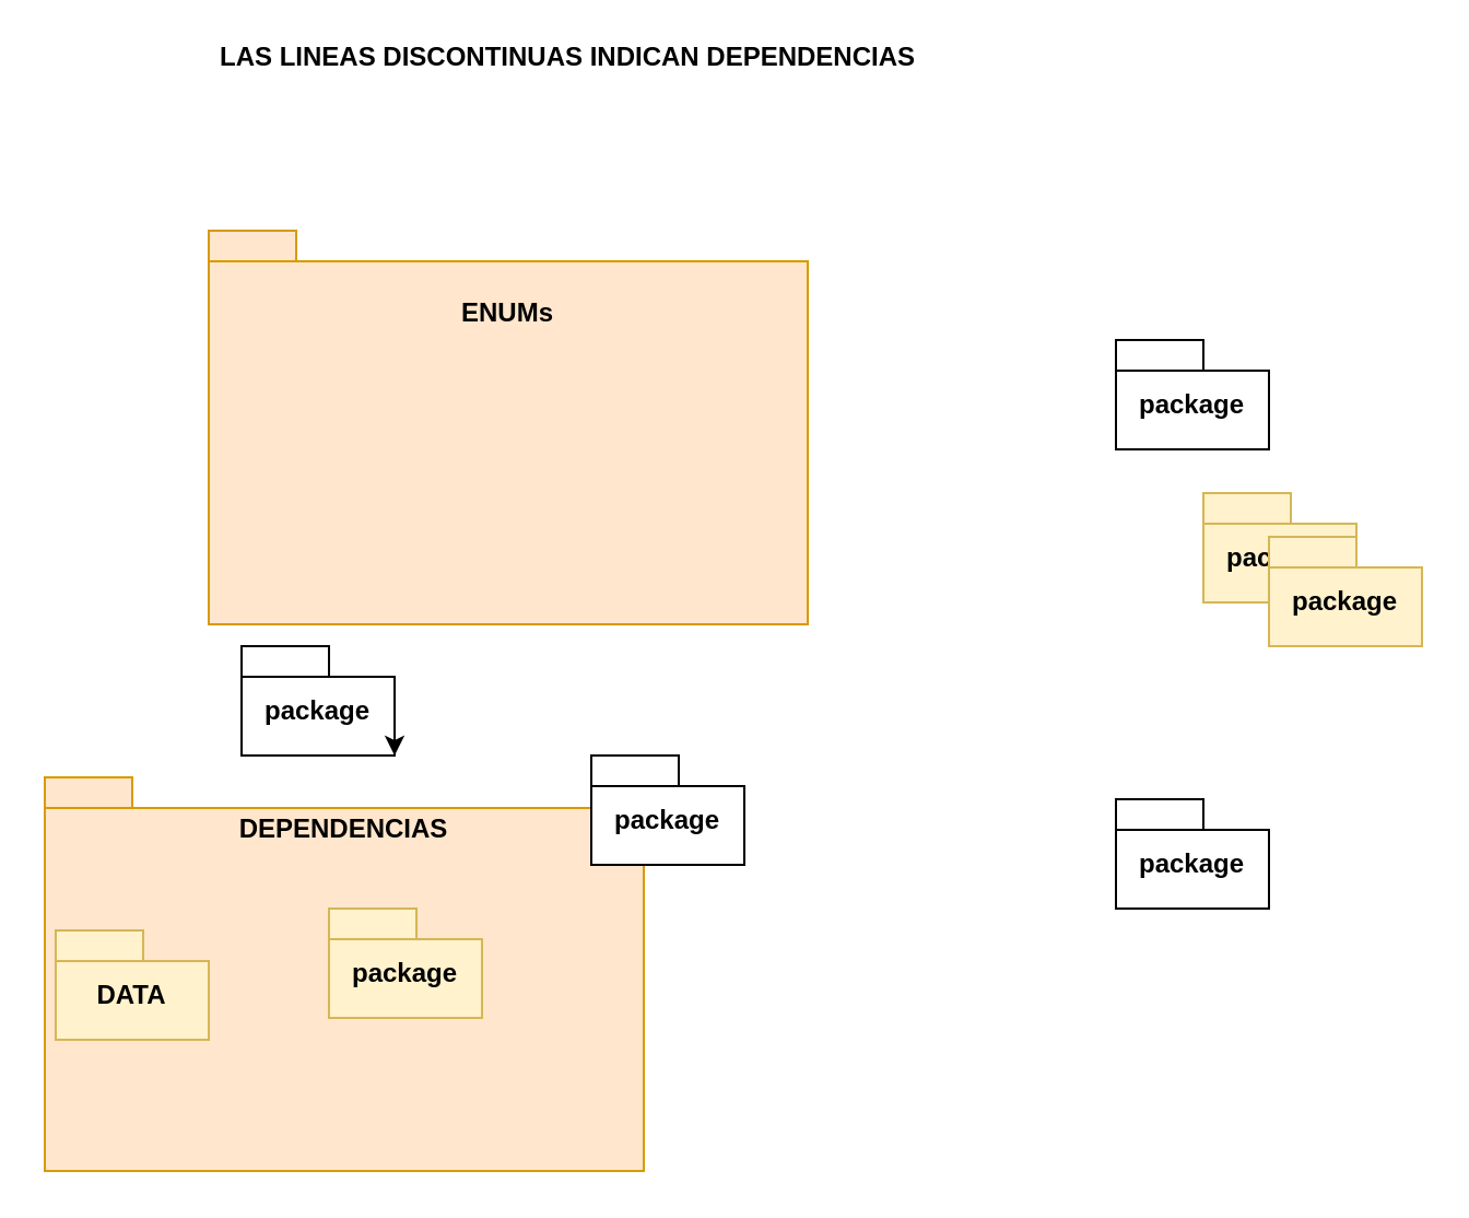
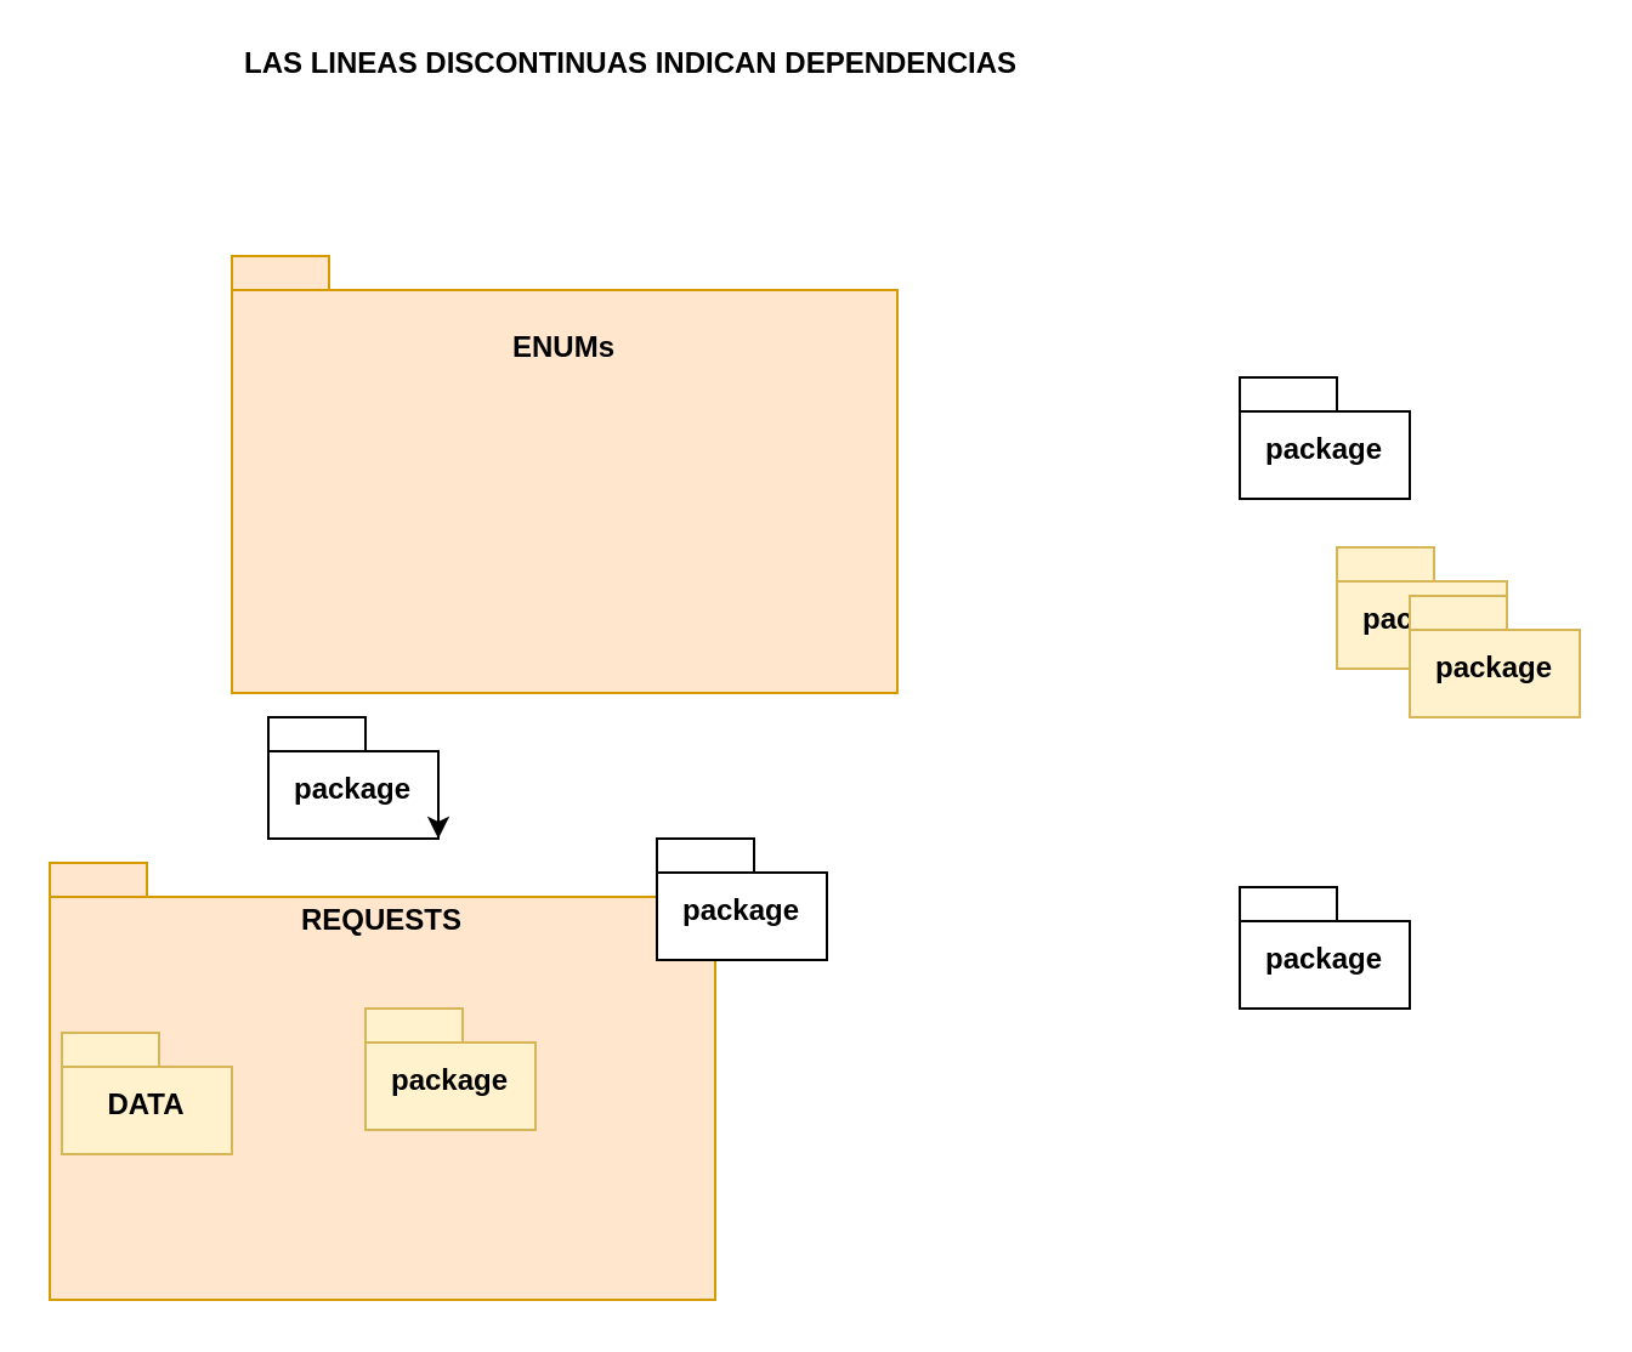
  <mxCell id="0" />
  <mxCell id="1" parent="0" />
- <mxCell id="2" value="&lt;div&gt;DEPENDENCIAS&lt;/div&gt;" style="shape=folder;fontStyle=1;spacingTop=10;tabWidth=40;tabHeight=14;tabPosition=left;html=1;whiteSpace=wrap;verticalAlign=top;fillColor=#ffe6cc;strokeColor=#d79b00;" vertex="1" parent="1"><mxGeometry x="20" y="355" width="274" height="180" as="geometry" /></mxCell>
+ <mxCell id="2" value="&lt;div&gt;REQUESTS&lt;/div&gt;" style="shape=folder;fontStyle=1;spacingTop=10;tabWidth=40;tabHeight=14;tabPosition=left;html=1;whiteSpace=wrap;verticalAlign=top;fillColor=#ffe6cc;strokeColor=#d79b00;" vertex="1" parent="1"><mxGeometry x="20" y="355" width="274" height="180" as="geometry" /></mxCell>
  <mxCell id="3" value="package" style="shape=folder;fontStyle=1;spacingTop=10;tabWidth=40;tabHeight=14;tabPosition=left;html=1;whiteSpace=wrap;" vertex="1" parent="1"><mxGeometry x="510" y="365" width="70" height="50" as="geometry" /></mxCell>
  <mxCell id="4" value="package" style="shape=folder;fontStyle=1;spacingTop=10;tabWidth=40;tabHeight=14;tabPosition=left;html=1;whiteSpace=wrap;" vertex="1" parent="1"><mxGeometry x="510" y="155" width="70" height="50" as="geometry" /></mxCell>
  <mxCell id="5" value="&lt;div&gt;&lt;br&gt;&lt;/div&gt;ENUMs" style="shape=folder;fontStyle=1;spacingTop=10;tabWidth=40;tabHeight=14;tabPosition=left;html=1;whiteSpace=wrap;verticalAlign=top;fillColor=#ffe6cc;strokeColor=#d79b00;" vertex="1" parent="1"><mxGeometry x="95" y="105" width="274" height="180" as="geometry" /></mxCell>
  <mxCell id="6" value="package" style="shape=folder;fontStyle=1;spacingTop=10;tabWidth=40;tabHeight=14;tabPosition=left;html=1;whiteSpace=wrap;" vertex="1" parent="1"><mxGeometry x="270" y="345" width="70" height="50" as="geometry" /></mxCell>
  <mxCell id="7" value="package" style="shape=folder;fontStyle=1;spacingTop=10;tabWidth=40;tabHeight=14;tabPosition=left;html=1;whiteSpace=wrap;" vertex="1" parent="1"><mxGeometry x="110" y="295" width="70" height="50" as="geometry" /></mxCell>
  <mxCell id="8" style="edgeStyle=orthogonalEdgeStyle;rounded=0;orthogonalLoop=1;jettySize=auto;html=1;exitX=0;exitY=0;exitDx=70;exitDy=41;exitPerimeter=0;entryX=0;entryY=0;entryDx=70;entryDy=50;entryPerimeter=0;" edge="1" parent="1" source="7" target="7"><mxGeometry relative="1" as="geometry" /></mxCell>
  <mxCell id="9" value="DATA" style="shape=folder;fontStyle=1;spacingTop=10;tabWidth=40;tabHeight=14;tabPosition=left;html=1;whiteSpace=wrap;fillColor=#fff2cc;strokeColor=#d6b656;" vertex="1" parent="1"><mxGeometry x="25" y="425" width="70" height="50" as="geometry" /></mxCell>
  <mxCell id="10" value="package" style="shape=folder;fontStyle=1;spacingTop=10;tabWidth=40;tabHeight=14;tabPosition=left;html=1;whiteSpace=wrap;fillColor=#fff2cc;strokeColor=#d6b656;" vertex="1" parent="1"><mxGeometry x="150" y="415" width="70" height="50" as="geometry" /></mxCell>
  <mxCell id="11" value="package" style="shape=folder;fontStyle=1;spacingTop=10;tabWidth=40;tabHeight=14;tabPosition=left;html=1;whiteSpace=wrap;fillColor=#fff2cc;strokeColor=#d6b656;" vertex="1" parent="1"><mxGeometry x="550" y="225" width="70" height="50" as="geometry" /></mxCell>
  <mxCell id="12" value="package" style="shape=folder;fontStyle=1;spacingTop=10;tabWidth=40;tabHeight=14;tabPosition=left;html=1;whiteSpace=wrap;fillColor=#fff2cc;strokeColor=#d6b656;" vertex="1" parent="1"><mxGeometry x="580" y="245" width="70" height="50" as="geometry" /></mxCell>
  <mxCell id="13" value="LAS LINEAS DISCONTINUAS INDICAN DEPENDENCIAS&lt;div&gt;&lt;br&gt;&lt;/div&gt;" style="text;align=center;fontStyle=1;verticalAlign=middle;spacingLeft=3;spacingRight=3;strokeColor=none;rotatable=0;points=[[0,0.5],[1,0.5]];portConstraint=eastwest;html=1;" vertex="1" parent="1"><mxGeometry x="219" y="20" width="80" height="26" as="geometry" /></mxCell>
